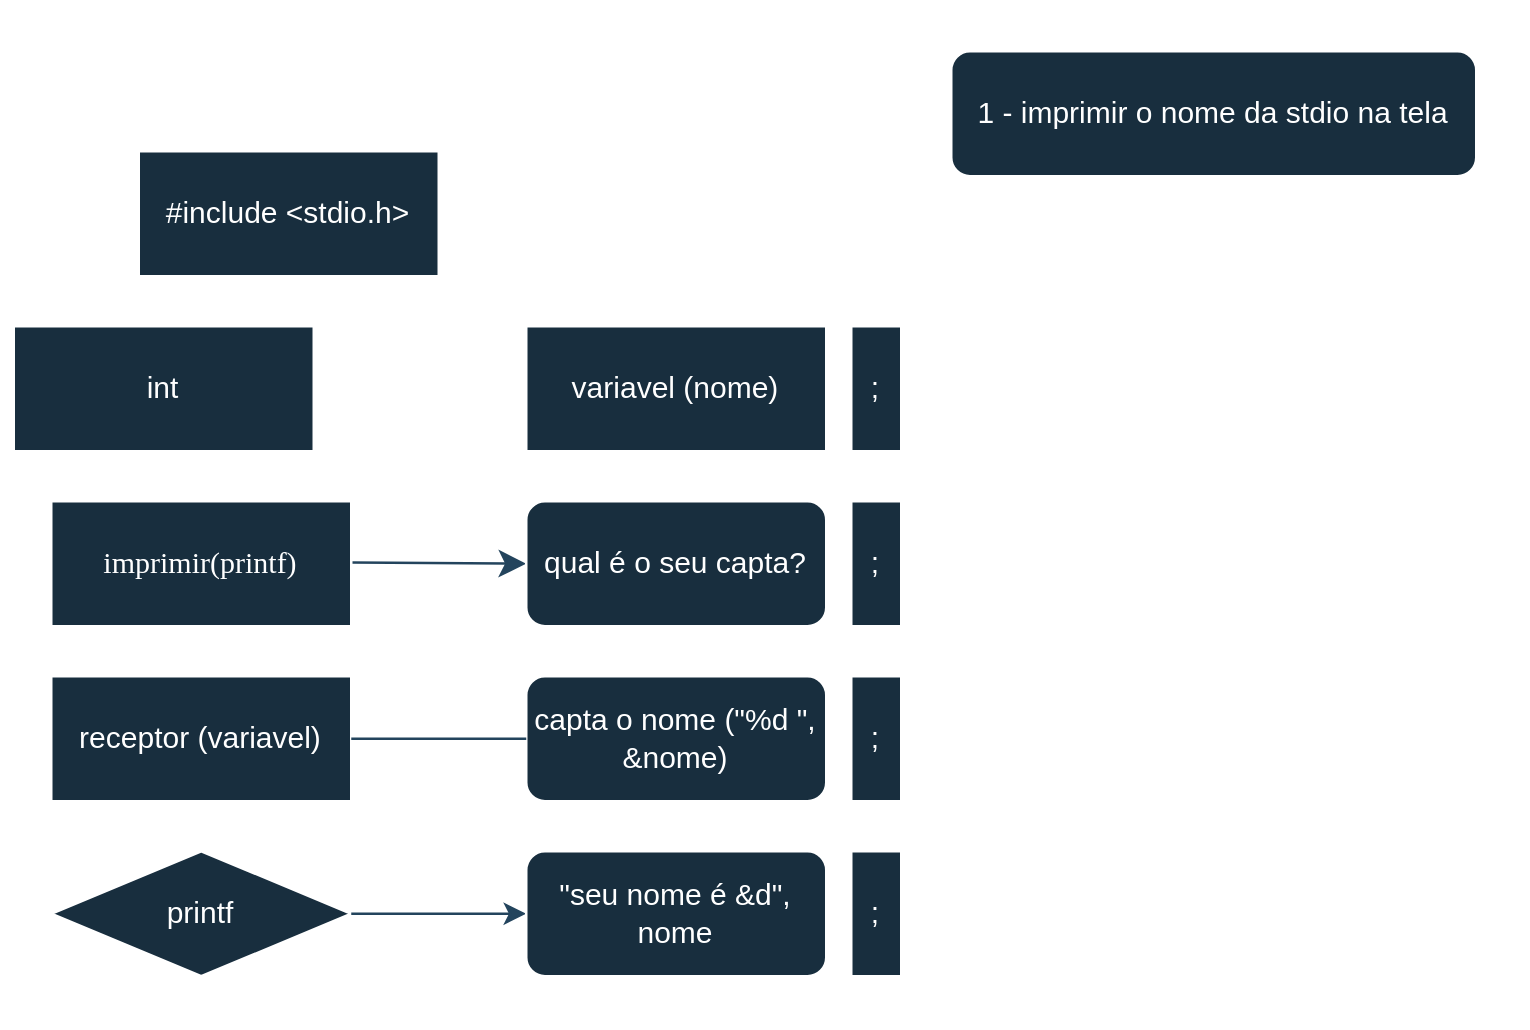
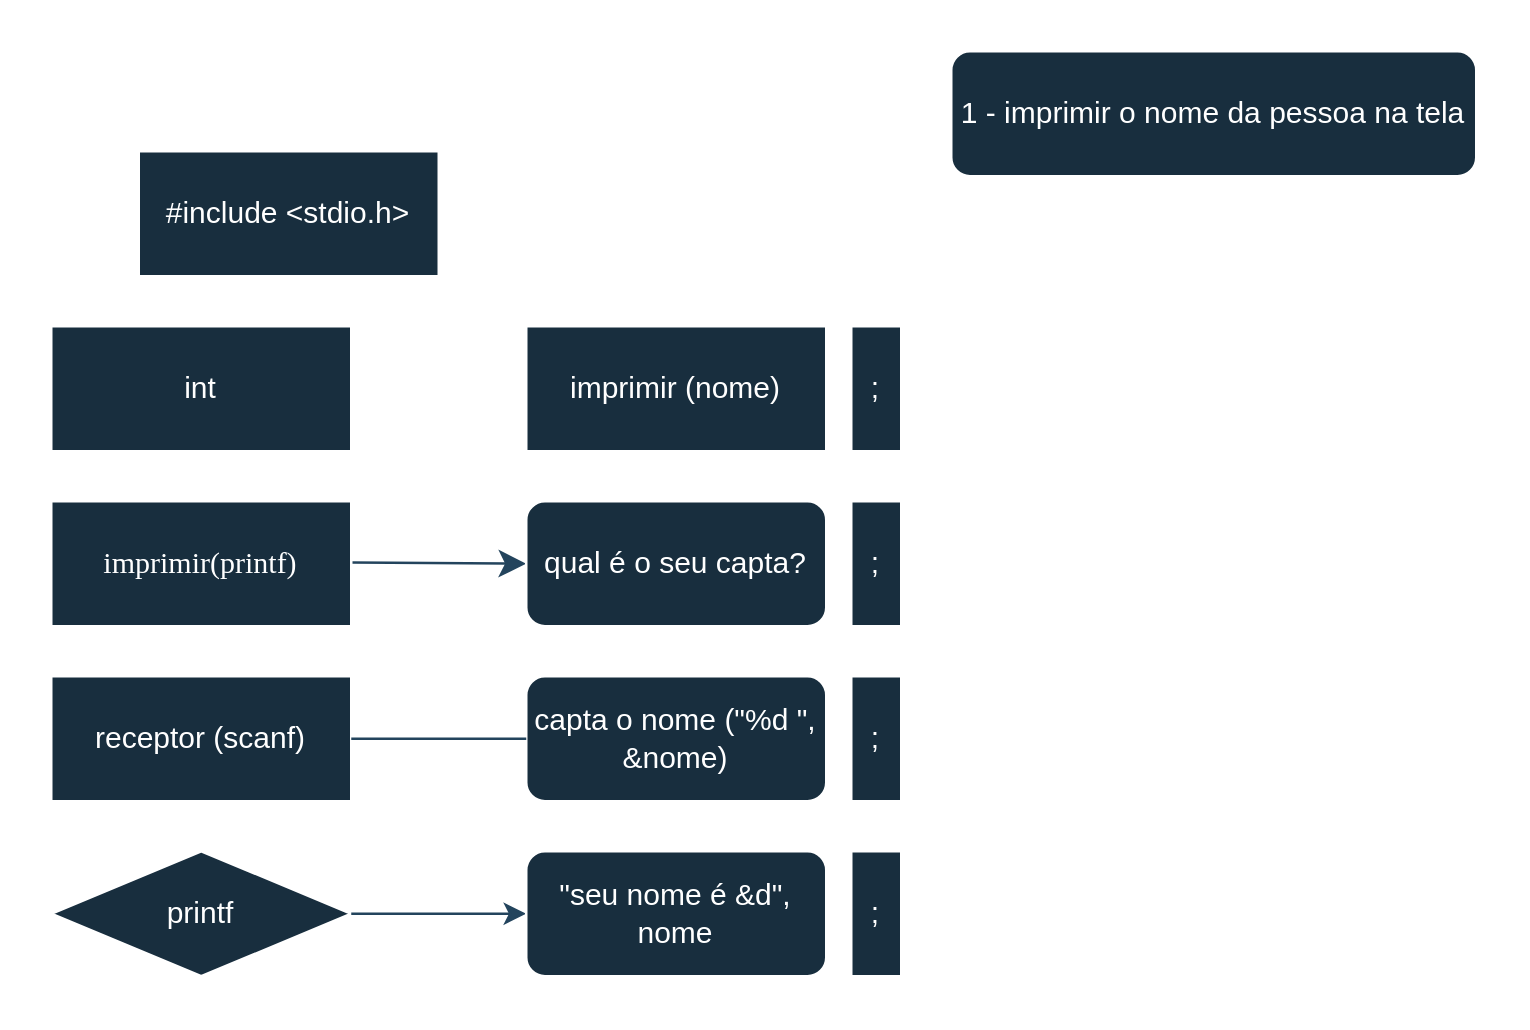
  <mxCell id="0" />
  <mxCell id="1" parent="0" />
  <mxCell id="2" style="edgeStyle=none;html=1;labelBackgroundColor=none;startFill=0;startSize=8;endFill=1;endSize=8;fontFamily=Verdana;fontSize=12;strokeColor=#23445D;fontColor=default;" parent="1" edge="1"><mxGeometry relative="1" as="geometry"><mxPoint x="140" y="224.5" as="sourcePoint" /><mxPoint x="210" y="225" as="targetPoint" /><Array as="points" /></mxGeometry></mxCell>
  <mxCell id="3" value="imprimir(printf)" style="whiteSpace=wrap;html=1;rounded=0;shadow=0;comic=0;labelBackgroundColor=none;strokeWidth=1;fontFamily=Verdana;fontSize=12;align=center;fillColor=#182E3E;strokeColor=#FFFFFF;fontColor=#FFFFFF;" parent="1" vertex="1"><mxGeometry x="20" y="200" width="120" height="50" as="geometry" /></mxCell>
  <mxCell id="4" value="qual é o seu capta?" style="rounded=1;whiteSpace=wrap;html=1;strokeColor=#FFFFFF;fontColor=#FFFFFF;fillColor=#182E3E;" vertex="1" parent="1"><mxGeometry x="210" y="200" width="120" height="50" as="geometry" /></mxCell>
  <mxCell id="5" value="#include &amp;lt;stdio.h&amp;gt;" style="rounded=0;whiteSpace=wrap;html=1;strokeColor=#FFFFFF;fontColor=#FFFFFF;fillColor=#182E3E;" vertex="1" parent="1"><mxGeometry x="55" y="60" width="120" height="50" as="geometry" /></mxCell>
  <mxCell id="6" value=";" style="rounded=0;whiteSpace=wrap;html=1;strokeColor=#FFFFFF;fontColor=#FFFFFF;fillColor=#182E3E;" vertex="1" parent="1"><mxGeometry x="340" y="200" width="20" height="50" as="geometry" /></mxCell>
- <mxCell id="7" value="receptor (variavel)" style="rounded=0;whiteSpace=wrap;html=1;strokeColor=#FFFFFF;fontColor=#FFFFFF;fillColor=#182E3E;" vertex="1" parent="1"><mxGeometry x="20" y="270" width="120" height="50" as="geometry" /></mxCell>
+ <mxCell id="7" value="receptor (scanf)" style="rounded=0;whiteSpace=wrap;html=1;strokeColor=#FFFFFF;fontColor=#FFFFFF;fillColor=#182E3E;" vertex="1" parent="1"><mxGeometry x="20" y="270" width="120" height="50" as="geometry" /></mxCell>
  <mxCell id="8" value="capta o nome (&quot;%d &quot;, &amp;amp;nome)" style="rounded=1;whiteSpace=wrap;html=1;strokeColor=#FFFFFF;fontColor=#FFFFFF;fillColor=#182E3E;" vertex="1" parent="1"><mxGeometry x="210" y="270" width="120" height="50" as="geometry" /></mxCell>
- <mxCell id="9" value="int" style="rounded=0;whiteSpace=wrap;html=1;strokeColor=#FFFFFF;fontColor=#FFFFFF;fillColor=#182E3E;" vertex="1" parent="1"><mxGeometry x="5" y="130" width="120" height="50" as="geometry" /></mxCell>
- <mxCell id="10" value="variavel (nome)" style="rounded=0;whiteSpace=wrap;html=1;strokeColor=#FFFFFF;fontColor=#FFFFFF;fillColor=#182E3E;" vertex="1" parent="1"><mxGeometry x="210" y="130" width="120" height="50" as="geometry" /></mxCell>
+ <mxCell id="9" value="int" style="rounded=0;whiteSpace=wrap;html=1;strokeColor=#FFFFFF;fontColor=#FFFFFF;fillColor=#182E3E;" vertex="1" parent="1"><mxGeometry x="20" y="130" width="120" height="50" as="geometry" /></mxCell>
+ <mxCell id="10" value="imprimir (nome)" style="rounded=0;whiteSpace=wrap;html=1;strokeColor=#FFFFFF;fontColor=#FFFFFF;fillColor=#182E3E;" vertex="1" parent="1"><mxGeometry x="210" y="130" width="120" height="50" as="geometry" /></mxCell>
  <mxCell id="11" value="" style="endArrow=none;html=1;rounded=0;strokeColor=#23445D;exitX=1;exitY=0.5;exitDx=0;exitDy=0;entryX=0;entryY=0.5;entryDx=0;entryDy=0;" edge="1" parent="1" source="7" target="8"><mxGeometry width="50" height="50" relative="1" as="geometry"><mxPoint x="410" y="250" as="sourcePoint" /><mxPoint x="460" y="200" as="targetPoint" /></mxGeometry></mxCell>
  <mxCell id="12" value="printf" style="rhombus;whiteSpace=wrap;html=1;strokeColor=#FFFFFF;fontColor=#FFFFFF;fillColor=#182E3E;" vertex="1" parent="1"><mxGeometry x="20" y="340" width="120" height="50" as="geometry" /></mxCell>
  <mxCell id="13" value="" style="endArrow=classic;html=1;rounded=0;strokeColor=#23445D;exitX=1;exitY=0.5;exitDx=0;exitDy=0;entryX=0;entryY=0.5;entryDx=0;entryDy=0;" edge="1" parent="1" source="12"><mxGeometry width="50" height="50" relative="1" as="geometry"><mxPoint x="410" y="360" as="sourcePoint" /><mxPoint x="210" y="365" as="targetPoint" /></mxGeometry></mxCell>
  <mxCell id="14" value=";" style="rounded=0;whiteSpace=wrap;html=1;strokeColor=#FFFFFF;fontColor=#FFFFFF;fillColor=#182E3E;" vertex="1" parent="1"><mxGeometry x="340" y="270" width="20" height="50" as="geometry" /></mxCell>
  <mxCell id="15" value=";" style="rounded=0;whiteSpace=wrap;html=1;strokeColor=#FFFFFF;fontColor=#FFFFFF;fillColor=#182E3E;" vertex="1" parent="1"><mxGeometry x="340" y="130" width="20" height="50" as="geometry" /></mxCell>
  <mxCell id="16" value=";" style="rounded=0;whiteSpace=wrap;html=1;strokeColor=#FFFFFF;fontColor=#FFFFFF;fillColor=#182E3E;" vertex="1" parent="1"><mxGeometry x="340" y="340" width="20" height="50" as="geometry" /></mxCell>
- <mxCell id="17" value="1 - imprimir o nome da stdio na tela" style="rounded=1;whiteSpace=wrap;html=1;strokeColor=#FFFFFF;fontColor=#FFFFFF;fillColor=#182E3E;" vertex="1" parent="1"><mxGeometry x="380" y="20" width="210" height="50" as="geometry" /></mxCell>
+ <mxCell id="17" value="1 - imprimir o nome da pessoa na tela" style="rounded=1;whiteSpace=wrap;html=1;strokeColor=#FFFFFF;fontColor=#FFFFFF;fillColor=#182E3E;" vertex="1" parent="1"><mxGeometry x="380" y="20" width="210" height="50" as="geometry" /></mxCell>
  <mxCell id="18" value="&quot;seu nome é &amp;amp;d&quot;, nome" style="rounded=1;whiteSpace=wrap;html=1;strokeColor=#FFFFFF;fontColor=#FFFFFF;fillColor=#182E3E;" vertex="1" parent="1"><mxGeometry x="210" y="340" width="120" height="50" as="geometry" /></mxCell>
